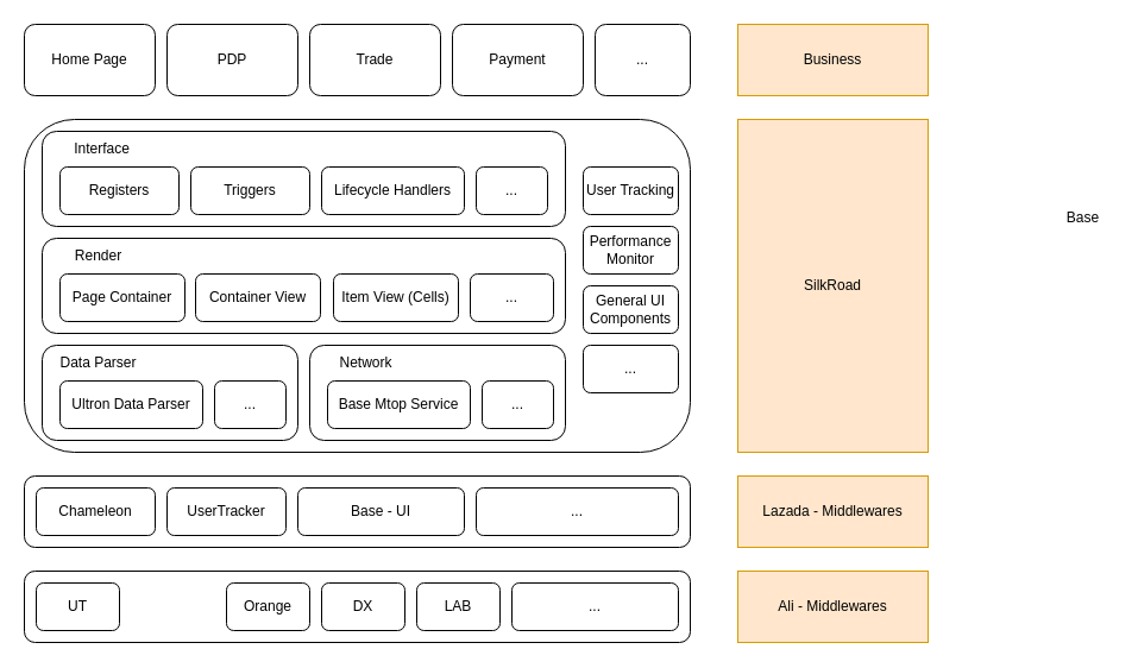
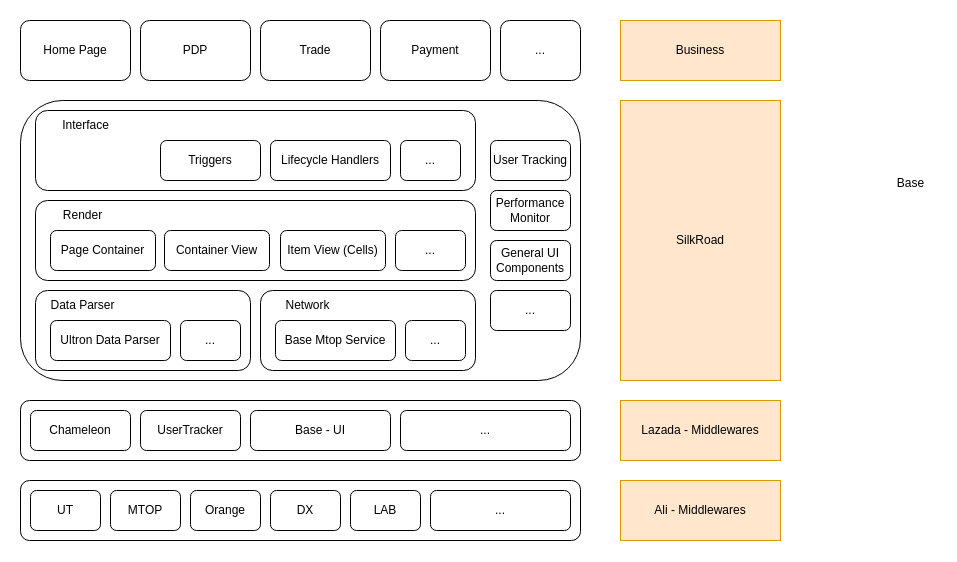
  <mxCell id="0" />
  <mxCell id="1" parent="0" />
  <mxCell id="2" value="" style="rounded=1;whiteSpace=wrap;html=1;" parent="1" vertex="1"><mxGeometry x="20" y="480" width="560" height="60" as="geometry" /></mxCell>
  <mxCell id="3" value="Ali - Middlewares" style="rounded=0;whiteSpace=wrap;html=1;fillColor=#ffe6cc;strokeColor=#d79b00;" parent="1" vertex="1"><mxGeometry x="620" y="480" width="160" height="60" as="geometry" /></mxCell>
  <mxCell id="4" value="UT" style="rounded=1;whiteSpace=wrap;html=1;" parent="1" vertex="1"><mxGeometry x="30" y="490" width="70" height="40" as="geometry" /></mxCell>
+ <mxCell id="5" value="MTOP" style="rounded=1;whiteSpace=wrap;html=1;" parent="1" vertex="1"><mxGeometry x="110" y="490" width="70" height="40" as="geometry" /></mxCell>
  <mxCell id="6" value="Orange" style="rounded=1;whiteSpace=wrap;html=1;" parent="1" vertex="1"><mxGeometry x="190" y="490" width="70" height="40" as="geometry" /></mxCell>
  <mxCell id="7" value="DX" style="rounded=1;whiteSpace=wrap;html=1;" parent="1" vertex="1"><mxGeometry x="270" y="490" width="70" height="40" as="geometry" /></mxCell>
  <mxCell id="8" value="LAB" style="rounded=1;whiteSpace=wrap;html=1;" parent="1" vertex="1"><mxGeometry x="350" y="490" width="70" height="40" as="geometry" /></mxCell>
  <mxCell id="9" value="..." style="rounded=1;whiteSpace=wrap;html=1;" parent="1" vertex="1"><mxGeometry x="430" y="490" width="140" height="40" as="geometry" /></mxCell>
  <mxCell id="10" value="" style="rounded=1;whiteSpace=wrap;html=1;" parent="1" vertex="1"><mxGeometry x="20" y="400" width="560" height="60" as="geometry" /></mxCell>
  <mxCell id="11" value="Lazada - Middlewares" style="rounded=0;whiteSpace=wrap;html=1;fillColor=#ffe6cc;strokeColor=#d79b00;" parent="1" vertex="1"><mxGeometry x="620" y="400" width="160" height="60" as="geometry" /></mxCell>
  <mxCell id="12" value="Chameleon" style="rounded=1;whiteSpace=wrap;html=1;" parent="1" vertex="1"><mxGeometry x="30" y="410" width="100" height="40" as="geometry" /></mxCell>
  <mxCell id="13" value="UserTracker" style="rounded=1;whiteSpace=wrap;html=1;" parent="1" vertex="1"><mxGeometry x="140" y="410" width="100" height="40" as="geometry" /></mxCell>
  <mxCell id="14" value="Base - UI" style="rounded=1;whiteSpace=wrap;html=1;" parent="1" vertex="1"><mxGeometry x="250" y="410" width="140" height="40" as="geometry" /></mxCell>
  <mxCell id="15" value="..." style="rounded=1;whiteSpace=wrap;html=1;" parent="1" vertex="1"><mxGeometry x="400" y="410" width="170" height="40" as="geometry" /></mxCell>
  <mxCell id="16" value="" style="rounded=1;whiteSpace=wrap;html=1;" parent="1" vertex="1"><mxGeometry x="20" y="100" width="560" height="280" as="geometry" /></mxCell>
  <mxCell id="17" value="SilkRoad" style="rounded=0;whiteSpace=wrap;html=1;fillColor=#ffe6cc;strokeColor=#d79b00;" parent="1" vertex="1"><mxGeometry x="620" y="100" width="160" height="280" as="geometry" /></mxCell>
  <mxCell id="18" value="User Tracking" style="rounded=1;whiteSpace=wrap;html=1;" parent="1" vertex="1"><mxGeometry x="490" y="140" width="80" height="40" as="geometry" /></mxCell>
  <mxCell id="19" value="..." style="rounded=1;whiteSpace=wrap;html=1;" parent="1" vertex="1"><mxGeometry x="490" y="290" width="80" height="40" as="geometry" /></mxCell>
  <mxCell id="20" value="Business" style="rounded=0;whiteSpace=wrap;html=1;fillColor=#ffe6cc;strokeColor=#d79b00;" parent="1" vertex="1"><mxGeometry x="620" y="20" width="160" height="60" as="geometry" /></mxCell>
  <mxCell id="21" value="Home Page" style="rounded=1;whiteSpace=wrap;html=1;" parent="1" vertex="1"><mxGeometry x="20" y="20" width="110" height="60" as="geometry" /></mxCell>
  <mxCell id="22" value="PDP" style="rounded=1;whiteSpace=wrap;html=1;" vertex="1" parent="1"><mxGeometry x="140" y="20" width="110" height="60" as="geometry" /></mxCell>
  <mxCell id="23" value="Trade" style="rounded=1;whiteSpace=wrap;html=1;" vertex="1" parent="1"><mxGeometry x="260" y="20" width="110" height="60" as="geometry" /></mxCell>
  <mxCell id="24" value="Payment" style="rounded=1;whiteSpace=wrap;html=1;" vertex="1" parent="1"><mxGeometry x="380" y="20" width="110" height="60" as="geometry" /></mxCell>
  <mxCell id="25" value="..." style="rounded=1;whiteSpace=wrap;html=1;" vertex="1" parent="1"><mxGeometry x="500" y="20" width="80" height="60" as="geometry" /></mxCell>
  <mxCell id="26" value="" style="group" vertex="1" connectable="0" parent="1"><mxGeometry x="260" y="290" width="215" height="80" as="geometry" /></mxCell>
  <mxCell id="27" value="" style="rounded=1;whiteSpace=wrap;html=1;" parent="26" vertex="1"><mxGeometry width="215" height="80" as="geometry" /></mxCell>
  <mxCell id="28" value="Network" style="text;html=1;strokeColor=none;fillColor=none;align=center;verticalAlign=middle;whiteSpace=wrap;rounded=0;" vertex="1" parent="26"><mxGeometry width="95" height="30" as="geometry" /></mxCell>
  <mxCell id="29" value="Base Mtop Service" style="rounded=1;whiteSpace=wrap;html=1;" vertex="1" parent="26"><mxGeometry x="15" y="30" width="120" height="40" as="geometry" /></mxCell>
  <mxCell id="30" value="..." style="rounded=1;whiteSpace=wrap;html=1;" vertex="1" parent="26"><mxGeometry x="145" y="30" width="60" height="40" as="geometry" /></mxCell>
  <mxCell id="31" value="" style="group" vertex="1" connectable="0" parent="1"><mxGeometry x="35" y="290" width="215" height="80" as="geometry" /></mxCell>
  <mxCell id="32" value="" style="rounded=1;whiteSpace=wrap;html=1;" parent="31" vertex="1"><mxGeometry width="215" height="80" as="geometry" /></mxCell>
  <mxCell id="33" value="Ultron Data Parser" style="rounded=1;whiteSpace=wrap;html=1;" parent="31" vertex="1"><mxGeometry x="15" y="30" width="120" height="40" as="geometry" /></mxCell>
  <mxCell id="34" value="Data Parser" style="text;html=1;strokeColor=none;fillColor=none;align=center;verticalAlign=middle;whiteSpace=wrap;rounded=0;" vertex="1" parent="31"><mxGeometry width="95" height="30" as="geometry" /></mxCell>
  <mxCell id="35" value="..." style="rounded=1;whiteSpace=wrap;html=1;" vertex="1" parent="31"><mxGeometry x="145" y="30" width="60" height="40" as="geometry" /></mxCell>
  <mxCell id="36" value="" style="group" vertex="1" connectable="0" parent="1"><mxGeometry x="35" y="200" width="440" height="80" as="geometry" /></mxCell>
  <mxCell id="37" value="" style="rounded=1;whiteSpace=wrap;html=1;" vertex="1" parent="36"><mxGeometry width="440" height="80" as="geometry" /></mxCell>
  <mxCell id="38" value="Page Container" style="rounded=1;whiteSpace=wrap;html=1;" vertex="1" parent="36"><mxGeometry x="15" y="30" width="105" height="40" as="geometry" /></mxCell>
  <mxCell id="39" value="Render" style="text;html=1;strokeColor=none;fillColor=none;align=center;verticalAlign=middle;whiteSpace=wrap;rounded=0;" vertex="1" parent="36"><mxGeometry width="95" height="30" as="geometry" /></mxCell>
  <mxCell id="40" value="..." style="rounded=1;whiteSpace=wrap;html=1;" vertex="1" parent="36"><mxGeometry x="360" y="30" width="70" height="40" as="geometry" /></mxCell>
  <mxCell id="41" value="Container View" style="rounded=1;whiteSpace=wrap;html=1;" vertex="1" parent="36"><mxGeometry x="129" y="30" width="105" height="40" as="geometry" /></mxCell>
  <mxCell id="42" value="Item View (Cells)" style="rounded=1;whiteSpace=wrap;html=1;" vertex="1" parent="36"><mxGeometry x="245" y="30" width="105" height="40" as="geometry" /></mxCell>
  <mxCell id="43" value="" style="rounded=1;whiteSpace=wrap;html=1;" vertex="1" parent="1"><mxGeometry x="35" y="110" width="440" height="80" as="geometry" /></mxCell>
- <mxCell id="44" value="Registers" style="rounded=1;whiteSpace=wrap;html=1;" vertex="1" parent="1"><mxGeometry x="50" y="140" width="100" height="40" as="geometry" /></mxCell>
  <mxCell id="45" value="Interface" style="text;html=1;strokeColor=none;fillColor=none;align=center;verticalAlign=middle;whiteSpace=wrap;rounded=0;" vertex="1" parent="1"><mxGeometry x="37.5" y="110" width="95" height="30" as="geometry" /></mxCell>
  <mxCell id="46" value="..." style="rounded=1;whiteSpace=wrap;html=1;" vertex="1" parent="1"><mxGeometry x="400" y="140" width="60" height="40" as="geometry" /></mxCell>
  <mxCell id="47" value="Triggers" style="rounded=1;whiteSpace=wrap;html=1;" vertex="1" parent="1"><mxGeometry x="160" y="140" width="100" height="40" as="geometry" /></mxCell>
  <mxCell id="48" value="Lifecycle Handlers" style="rounded=1;whiteSpace=wrap;html=1;" vertex="1" parent="1"><mxGeometry x="270" y="140" width="120" height="40" as="geometry" /></mxCell>
  <mxCell id="49" value="Performance Monitor" style="rounded=1;whiteSpace=wrap;html=1;" vertex="1" parent="1"><mxGeometry x="490" y="190" width="80" height="40" as="geometry" /></mxCell>
  <mxCell id="50" value="General UI Components" style="rounded=1;whiteSpace=wrap;html=1;" vertex="1" parent="1"><mxGeometry x="490" y="240" width="80" height="40" as="geometry" /></mxCell>
  <mxCell id="51" value="Base" style="text;html=1;align=center;verticalAlign=middle;resizable=0;points=[];autosize=1;strokeColor=none;fillColor=none;" vertex="1" parent="1"><mxGeometry x="885" y="168" width="50" height="30" as="geometry" /></mxCell>
